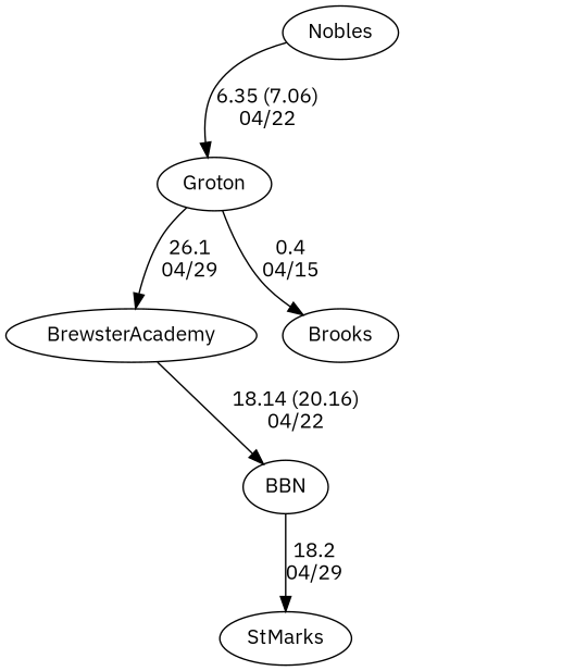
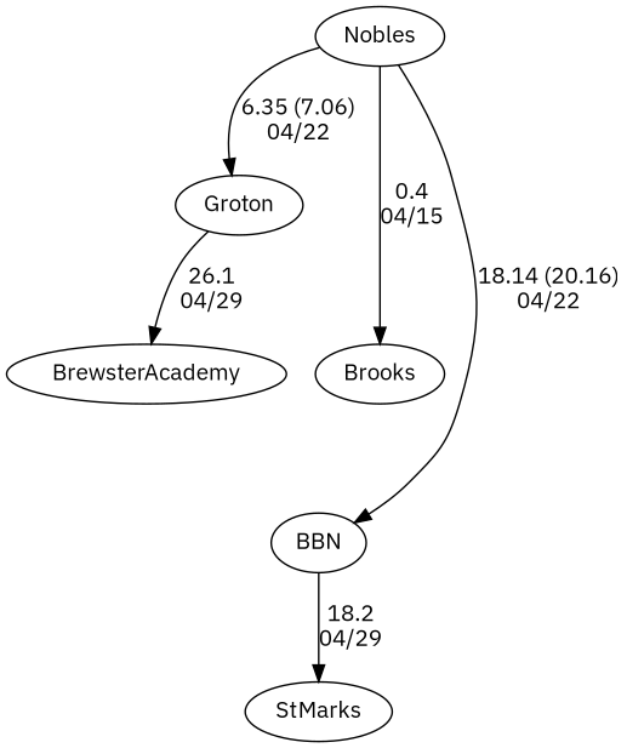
  digraph {
    fontname="IBM Plex Sans"
    node [fontname="IBM Plex Sans"]
    edge [fontname="IBM Plex Sans" random=random weight=82]
    Nobles
    Groton
    Brooks
    BBN
    BrewsterAcademy
    StMarks
    Nobles -> Groton [label="6.35 (7.06)\n04/22" weight=94]
-   Groton -> Brooks [label="0.4\n04/15" weight=100]
-   BrewsterAcademy -> BBN [label="18.14 (20.16)\n04/22"]
+   Nobles -> Brooks [label="0.4\n04/15" weight=100]
+   Nobles -> BBN [label="18.14 (20.16)\n04/22"]
    Groton -> BrewsterAcademy [label="26.1\n04/29" weight=74]
    BBN -> StMarks [label="18.2\n04/29"]
  }
